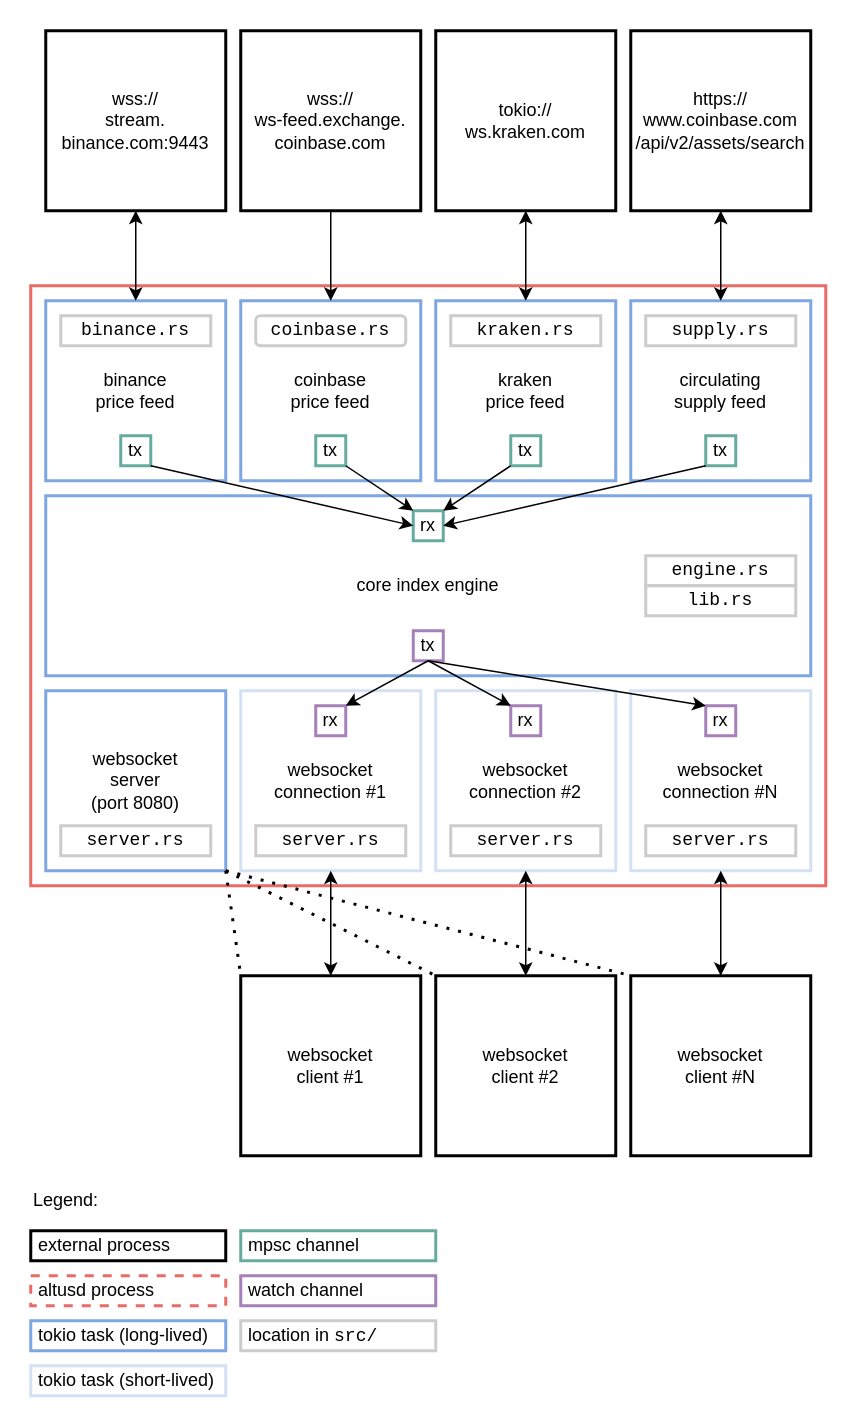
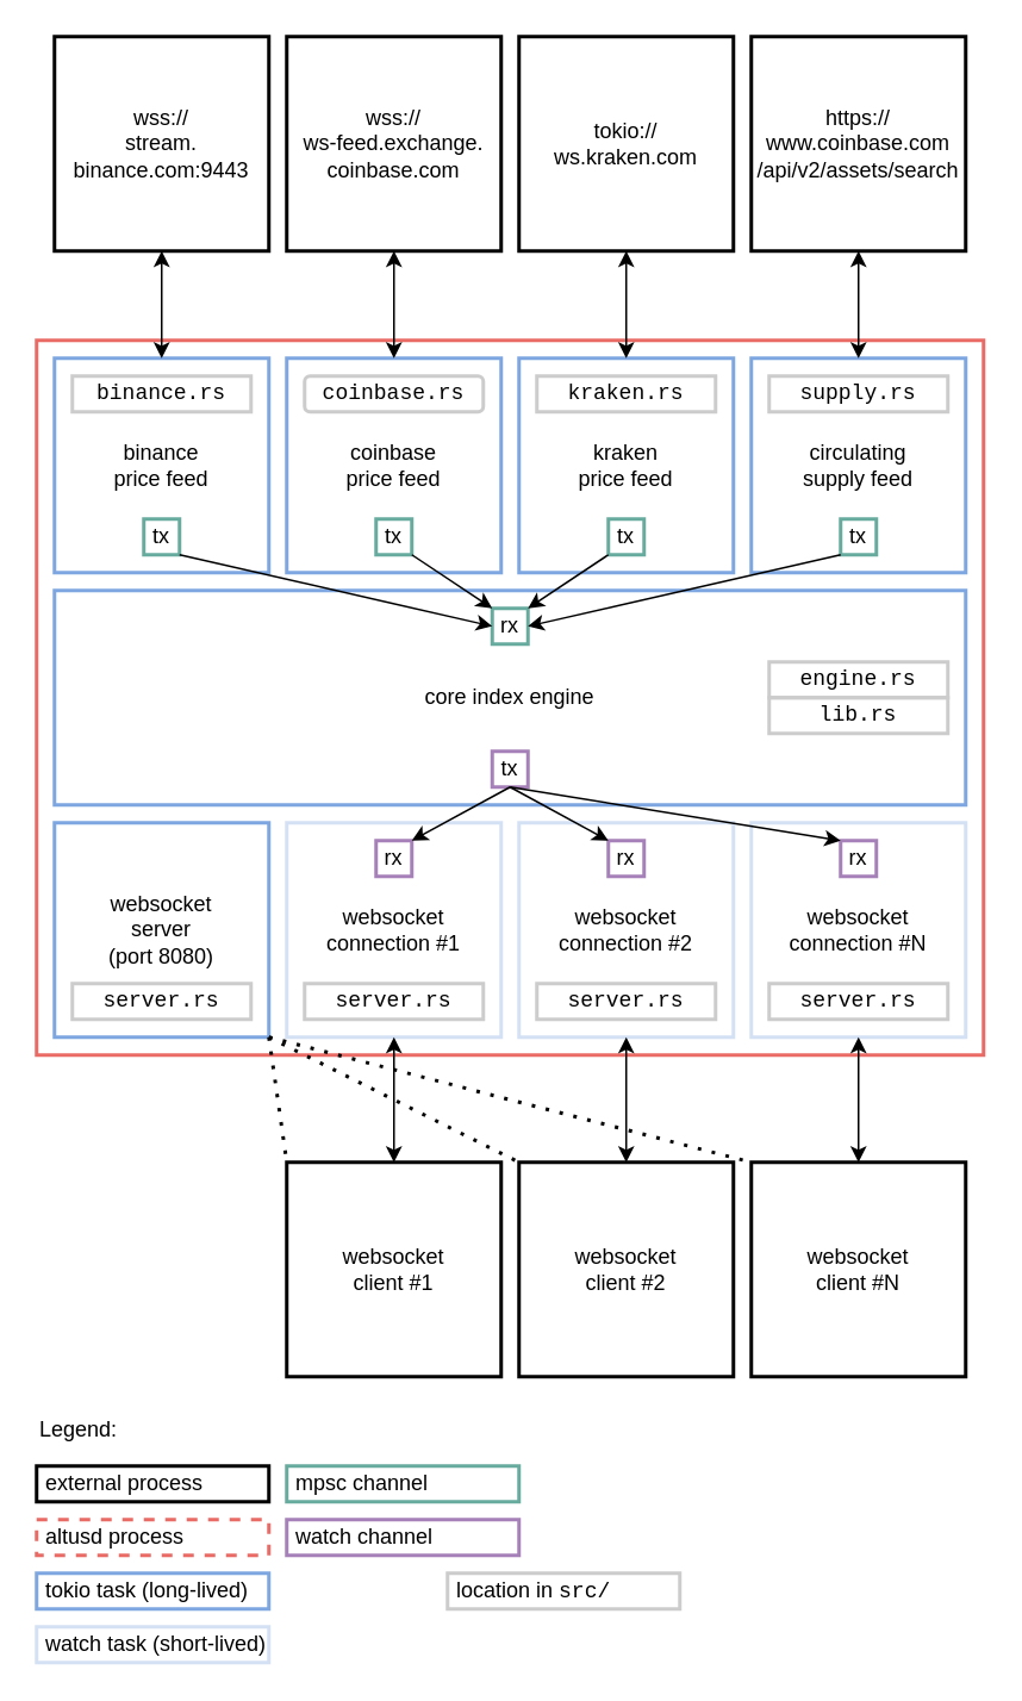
  <mxCell id="0" />
  <mxCell id="1" parent="0" />
  <mxCell id="2" value="" style="rounded=0;whiteSpace=wrap;html=1;fillColor=none;strokeWidth=2;strokeColor=#EA6B66;" parent="1" vertex="1"><mxGeometry x="20" y="190" width="530" height="400" as="geometry" /></mxCell>
  <mxCell id="3" value="binance&lt;br&gt;price feed" style="rounded=0;whiteSpace=wrap;html=1;fillColor=none;strokeWidth=2;strokeColor=#7EA6E0;" parent="1" vertex="1"><mxGeometry x="30" y="200" width="120" height="120" as="geometry" /></mxCell>
  <mxCell id="4" value="coinbase&lt;br&gt;price feed" style="rounded=0;whiteSpace=wrap;html=1;fillColor=none;strokeWidth=2;strokeColor=#7EA6E0;" parent="1" vertex="1"><mxGeometry x="160" y="200" width="120" height="120" as="geometry" /></mxCell>
  <mxCell id="5" value="kraken&lt;br&gt;price feed" style="rounded=0;whiteSpace=wrap;html=1;fillColor=none;strokeWidth=2;strokeColor=#7EA6E0;" parent="1" vertex="1"><mxGeometry x="290" y="200" width="120" height="120" as="geometry" /></mxCell>
  <mxCell id="6" value="circulating&lt;br&gt;supply feed" style="rounded=0;whiteSpace=wrap;html=1;fillColor=none;strokeWidth=2;strokeColor=#7EA6E0;" parent="1" vertex="1"><mxGeometry x="420" y="200" width="120" height="120" as="geometry" /></mxCell>
  <mxCell id="7" value="core index engine" style="rounded=0;whiteSpace=wrap;html=1;fillColor=none;strokeWidth=2;strokeColor=#7EA6E0;" parent="1" vertex="1"><mxGeometry x="30" y="330" width="510" height="120" as="geometry" /></mxCell>
  <mxCell id="8" value="websocket&lt;br&gt;server&lt;br&gt;(port 8080)" style="rounded=0;whiteSpace=wrap;html=1;fillColor=none;strokeWidth=2;strokeColor=#7EA6E0;" parent="1" vertex="1"><mxGeometry x="30" y="460" width="120" height="120" as="geometry" /></mxCell>
  <mxCell id="9" value="websocket&lt;br&gt;connection #1" style="rounded=0;whiteSpace=wrap;html=1;fillColor=none;strokeWidth=2;strokeColor=#D4E1F5;" parent="1" vertex="1"><mxGeometry x="160" y="460" width="120" height="120" as="geometry" /></mxCell>
  <mxCell id="10" value="websocket&lt;br&gt;connection #2" style="rounded=0;whiteSpace=wrap;html=1;fillColor=none;strokeWidth=2;strokeColor=#D4E1F5;" parent="1" vertex="1"><mxGeometry x="290" y="460" width="120" height="120" as="geometry" /></mxCell>
  <mxCell id="11" value="websocket&lt;br&gt;connection #N" style="rounded=0;whiteSpace=wrap;html=1;fillColor=none;strokeWidth=2;strokeColor=#D4E1F5;" parent="1" vertex="1"><mxGeometry x="420" y="460" width="120" height="120" as="geometry" /></mxCell>
  <mxCell id="12" value="tx" style="whiteSpace=wrap;html=1;aspect=fixed;strokeColor=#67AB9F;strokeWidth=2;fillColor=none;" parent="1" vertex="1"><mxGeometry x="80" y="290" width="20" height="20" as="geometry" /></mxCell>
  <mxCell id="13" value="tx" style="whiteSpace=wrap;html=1;aspect=fixed;strokeColor=#67AB9F;strokeWidth=2;fillColor=none;" parent="1" vertex="1"><mxGeometry x="210" y="290" width="20" height="20" as="geometry" /></mxCell>
  <mxCell id="14" value="tx" style="whiteSpace=wrap;html=1;aspect=fixed;strokeColor=#67AB9F;strokeWidth=2;fillColor=none;" parent="1" vertex="1"><mxGeometry x="340" y="290" width="20" height="20" as="geometry" /></mxCell>
  <mxCell id="15" value="tx" style="whiteSpace=wrap;html=1;aspect=fixed;strokeColor=#67AB9F;strokeWidth=2;fillColor=none;" parent="1" vertex="1"><mxGeometry x="470" y="290" width="20" height="20" as="geometry" /></mxCell>
  <mxCell id="16" value="rx" style="whiteSpace=wrap;html=1;aspect=fixed;strokeColor=#67AB9F;strokeWidth=2;fillColor=none;" parent="1" vertex="1"><mxGeometry x="275" y="340" width="20" height="20" as="geometry" /></mxCell>
  <mxCell id="17" value="" style="endArrow=classic;html=1;rounded=0;entryX=0;entryY=0.5;entryDx=0;entryDy=0;" parent="1" target="16" edge="1"><mxGeometry width="50" height="50" relative="1" as="geometry"><mxPoint x="100" y="310" as="sourcePoint" /><mxPoint x="420" y="320" as="targetPoint" /></mxGeometry></mxCell>
  <mxCell id="18" value="" style="endArrow=classic;html=1;rounded=0;exitX=1;exitY=1;exitDx=0;exitDy=0;entryX=0;entryY=0;entryDx=0;entryDy=0;" parent="1" source="13" target="16" edge="1"><mxGeometry width="50" height="50" relative="1" as="geometry"><mxPoint x="370" y="370" as="sourcePoint" /><mxPoint x="420" y="320" as="targetPoint" /></mxGeometry></mxCell>
  <mxCell id="19" value="" style="endArrow=classic;html=1;rounded=0;exitX=0;exitY=1;exitDx=0;exitDy=0;entryX=1;entryY=0;entryDx=0;entryDy=0;" parent="1" source="14" target="16" edge="1"><mxGeometry width="50" height="50" relative="1" as="geometry"><mxPoint x="230" y="320" as="sourcePoint" /><mxPoint x="285" y="360" as="targetPoint" /></mxGeometry></mxCell>
  <mxCell id="20" value="" style="endArrow=classic;html=1;rounded=0;exitX=0;exitY=1;exitDx=0;exitDy=0;entryX=1;entryY=0.5;entryDx=0;entryDy=0;" parent="1" source="15" target="16" edge="1"><mxGeometry width="50" height="50" relative="1" as="geometry"><mxPoint x="360" y="320" as="sourcePoint" /><mxPoint x="305" y="360" as="targetPoint" /></mxGeometry></mxCell>
  <mxCell id="21" value="tx" style="whiteSpace=wrap;html=1;aspect=fixed;strokeColor=#A680B8;strokeWidth=2;fillColor=none;" parent="1" vertex="1"><mxGeometry x="275" y="420" width="20" height="20" as="geometry" /></mxCell>
  <mxCell id="22" value="rx" style="whiteSpace=wrap;html=1;aspect=fixed;strokeColor=#A680B8;strokeWidth=2;fillColor=none;" parent="1" vertex="1"><mxGeometry x="210" y="470" width="20" height="20" as="geometry" /></mxCell>
  <mxCell id="23" value="rx" style="whiteSpace=wrap;html=1;aspect=fixed;strokeColor=#A680B8;strokeWidth=2;fillColor=none;" parent="1" vertex="1"><mxGeometry x="340" y="470" width="20" height="20" as="geometry" /></mxCell>
  <mxCell id="24" value="rx" style="whiteSpace=wrap;html=1;aspect=fixed;strokeColor=#A680B8;strokeWidth=2;fillColor=none;" parent="1" vertex="1"><mxGeometry x="470" y="470" width="20" height="20" as="geometry" /></mxCell>
  <mxCell id="25" value="" style="endArrow=classic;html=1;rounded=0;entryX=1;entryY=0;entryDx=0;entryDy=0;exitX=0.5;exitY=1;exitDx=0;exitDy=0;" parent="1" source="21" target="22" edge="1"><mxGeometry width="50" height="50" relative="1" as="geometry"><mxPoint x="285" y="440" as="sourcePoint" /><mxPoint x="110" y="480" as="targetPoint" /></mxGeometry></mxCell>
  <mxCell id="26" value="" style="endArrow=classic;html=1;rounded=0;entryX=0;entryY=0;entryDx=0;entryDy=0;" parent="1" target="23" edge="1"><mxGeometry width="50" height="50" relative="1" as="geometry"><mxPoint x="285" y="440" as="sourcePoint" /><mxPoint x="240" y="480" as="targetPoint" /></mxGeometry></mxCell>
  <mxCell id="27" value="" style="endArrow=classic;html=1;rounded=0;entryX=0;entryY=0;entryDx=0;entryDy=0;exitX=0.5;exitY=1;exitDx=0;exitDy=0;" parent="1" source="21" target="24" edge="1"><mxGeometry width="50" height="50" relative="1" as="geometry"><mxPoint x="280" y="440" as="sourcePoint" /><mxPoint x="350" y="480" as="targetPoint" /></mxGeometry></mxCell>
  <mxCell id="28" value="wss://&lt;br&gt;stream.&lt;br&gt;binance.com:9443" style="rounded=0;whiteSpace=wrap;html=1;fillColor=none;strokeWidth=2;strokeColor=#000000;" parent="1" vertex="1"><mxGeometry x="30" y="20" width="120" height="120" as="geometry" /></mxCell>
  <mxCell id="29" value="wss://&lt;br&gt;ws-feed.exchange.&lt;br&gt;coinbase.com" style="rounded=0;whiteSpace=wrap;html=1;fillColor=none;strokeWidth=2;strokeColor=#000000;" parent="1" vertex="1"><mxGeometry x="160" y="20" width="120" height="120" as="geometry" /></mxCell>
  <mxCell id="30" value="https://&lt;br&gt;www.coinbase.com&lt;br&gt;/api/v2/assets/search" style="rounded=0;whiteSpace=wrap;html=1;fillColor=none;strokeWidth=2;strokeColor=#000000;" parent="1" vertex="1"><mxGeometry x="420" y="20" width="120" height="120" as="geometry" /></mxCell>
  <mxCell id="31" value="" style="endArrow=classic;startArrow=classic;html=1;rounded=0;entryX=0.5;entryY=1;entryDx=0;entryDy=0;exitX=0.5;exitY=0;exitDx=0;exitDy=0;" parent="1" source="3" target="28" edge="1"><mxGeometry width="50" height="50" relative="1" as="geometry"><mxPoint x="360" y="410" as="sourcePoint" /><mxPoint x="410" y="360" as="targetPoint" /></mxGeometry></mxCell>
- <mxCell id="32" value="" style="endArrow=none;startArrow=classic;html=1;rounded=0;entryX=0.5;entryY=1;entryDx=0;entryDy=0;exitX=0.5;exitY=0;exitDx=0;exitDy=0;" parent="1" source="4" target="29" edge="1"><mxGeometry width="50" height="50" relative="1" as="geometry"><mxPoint x="100" y="210" as="sourcePoint" /><mxPoint x="100" y="160" as="targetPoint" /></mxGeometry></mxCell>
+ <mxCell id="32" value="" style="endArrow=classic;startArrow=classic;html=1;rounded=0;entryX=0.5;entryY=1;entryDx=0;entryDy=0;exitX=0.5;exitY=0;exitDx=0;exitDy=0;" parent="1" source="4" target="29" edge="1"><mxGeometry width="50" height="50" relative="1" as="geometry"><mxPoint x="100" y="210" as="sourcePoint" /><mxPoint x="100" y="160" as="targetPoint" /></mxGeometry></mxCell>
  <mxCell id="33" value="" style="endArrow=classic;startArrow=classic;html=1;rounded=0;entryX=0.5;entryY=1;entryDx=0;entryDy=0;exitX=0.5;exitY=0;exitDx=0;exitDy=0;" parent="1" source="5" target="35" edge="1"><mxGeometry width="50" height="50" relative="1" as="geometry"><mxPoint x="230" y="210" as="sourcePoint" /><mxPoint x="350" y="150" as="targetPoint" /></mxGeometry></mxCell>
  <mxCell id="34" value="" style="endArrow=classic;startArrow=classic;html=1;rounded=0;entryX=0.5;entryY=1;entryDx=0;entryDy=0;" parent="1" source="6" target="30" edge="1"><mxGeometry width="50" height="50" relative="1" as="geometry"><mxPoint x="360" y="210" as="sourcePoint" /><mxPoint x="360" y="160" as="targetPoint" /></mxGeometry></mxCell>
  <mxCell id="35" value="tokio://&lt;br&gt;ws.kraken.com" style="rounded=0;whiteSpace=wrap;html=1;fillColor=none;strokeWidth=2;strokeColor=#000000;" parent="1" vertex="1"><mxGeometry x="290" y="20" width="120" height="120" as="geometry" /></mxCell>
  <mxCell id="36" value="websocket&lt;br&gt;client #1" style="rounded=0;whiteSpace=wrap;html=1;fillColor=none;strokeWidth=2;strokeColor=#000000;" parent="1" vertex="1"><mxGeometry x="160" y="650" width="120" height="120" as="geometry" /></mxCell>
  <mxCell id="37" value="" style="endArrow=classic;startArrow=classic;html=1;rounded=0;entryX=0.5;entryY=1;entryDx=0;entryDy=0;exitX=0.5;exitY=0;exitDx=0;exitDy=0;" parent="1" source="36" target="9" edge="1"><mxGeometry width="50" height="50" relative="1" as="geometry"><mxPoint x="220" y="620" as="sourcePoint" /><mxPoint x="100" y="590" as="targetPoint" /></mxGeometry></mxCell>
  <mxCell id="38" value="websocket&lt;br&gt;client #2" style="rounded=0;whiteSpace=wrap;html=1;fillColor=none;strokeWidth=2;strokeColor=#000000;" parent="1" vertex="1"><mxGeometry x="290" y="650" width="120" height="120" as="geometry" /></mxCell>
  <mxCell id="39" value="websocket&lt;br&gt;client #N" style="rounded=0;whiteSpace=wrap;html=1;fillColor=none;strokeWidth=2;strokeColor=#000000;" parent="1" vertex="1"><mxGeometry x="420" y="650" width="120" height="120" as="geometry" /></mxCell>
  <mxCell id="40" value="" style="endArrow=classic;startArrow=classic;html=1;rounded=0;entryX=0.5;entryY=1;entryDx=0;entryDy=0;exitX=0.5;exitY=0;exitDx=0;exitDy=0;" parent="1" source="39" target="11" edge="1"><mxGeometry width="50" height="50" relative="1" as="geometry"><mxPoint x="580" y="640" as="sourcePoint" /><mxPoint x="580" y="590" as="targetPoint" /></mxGeometry></mxCell>
  <mxCell id="41" value="" style="endArrow=classic;startArrow=classic;html=1;rounded=0;entryX=0.5;entryY=1;entryDx=0;entryDy=0;" parent="1" source="38" target="10" edge="1"><mxGeometry width="50" height="50" relative="1" as="geometry"><mxPoint x="230" y="640" as="sourcePoint" /><mxPoint x="230" y="590" as="targetPoint" /></mxGeometry></mxCell>
  <mxCell id="42" value="" style="endArrow=none;dashed=1;html=1;dashPattern=1 3;strokeWidth=2;rounded=0;exitX=1;exitY=1;exitDx=0;exitDy=0;entryX=0;entryY=0;entryDx=0;entryDy=0;" parent="1" source="8" target="36" edge="1"><mxGeometry width="50" height="50" relative="1" as="geometry"><mxPoint x="360" y="410" as="sourcePoint" /><mxPoint x="410" y="360" as="targetPoint" /></mxGeometry></mxCell>
  <mxCell id="43" value="" style="endArrow=none;dashed=1;html=1;dashPattern=1 3;strokeWidth=2;rounded=0;entryX=0;entryY=0;entryDx=0;entryDy=0;" parent="1" target="38" edge="1"><mxGeometry width="50" height="50" relative="1" as="geometry"><mxPoint x="150" y="580" as="sourcePoint" /><mxPoint x="170" y="640" as="targetPoint" /></mxGeometry></mxCell>
  <mxCell id="44" value="" style="endArrow=none;dashed=1;html=1;dashPattern=1 3;strokeWidth=2;rounded=0;entryX=0;entryY=0;entryDx=0;entryDy=0;" parent="1" target="39" edge="1"><mxGeometry width="50" height="50" relative="1" as="geometry"><mxPoint x="150" y="580" as="sourcePoint" /><mxPoint x="300" y="640" as="targetPoint" /></mxGeometry></mxCell>
  <mxCell id="45" value="&lt;font&gt;binance.rs&lt;/font&gt;" style="rounded=0;whiteSpace=wrap;html=1;strokeColor=#CCCCCC;strokeWidth=2;fillColor=none;fontFamily=Courier New;" parent="1" vertex="1"><mxGeometry x="40" y="210" width="100" height="20" as="geometry" /></mxCell>
  <mxCell id="46" value="&lt;font&gt;coinbase.rs&lt;/font&gt;" style="whiteSpace=wrap;html=1;strokeColor=#CCCCCC;strokeWidth=2;fillColor=none;fontFamily=Courier New;rounded=1;" parent="1" vertex="1"><mxGeometry x="170" y="210" width="100" height="20" as="geometry" /></mxCell>
  <mxCell id="47" value="&lt;font&gt;kraken.rs&lt;/font&gt;" style="rounded=0;whiteSpace=wrap;html=1;strokeColor=#CCCCCC;strokeWidth=2;fillColor=none;fontFamily=Courier New;" parent="1" vertex="1"><mxGeometry x="300" y="210" width="100" height="20" as="geometry" /></mxCell>
  <mxCell id="48" value="&lt;font&gt;supply.rs&lt;/font&gt;" style="rounded=0;whiteSpace=wrap;html=1;strokeColor=#CCCCCC;strokeWidth=2;fillColor=none;fontFamily=Courier New;" parent="1" vertex="1"><mxGeometry x="430" y="210" width="100" height="20" as="geometry" /></mxCell>
  <mxCell id="49" value="&lt;font&gt;server.rs&lt;/font&gt;" style="rounded=0;whiteSpace=wrap;html=1;strokeColor=#CCCCCC;strokeWidth=2;fillColor=none;fontFamily=Courier New;" parent="1" vertex="1"><mxGeometry x="40" y="550" width="100" height="20" as="geometry" /></mxCell>
  <mxCell id="50" value="&lt;font&gt;server.rs&lt;/font&gt;" style="rounded=0;whiteSpace=wrap;html=1;strokeColor=#CCCCCC;strokeWidth=2;fillColor=none;fontFamily=Courier New;" parent="1" vertex="1"><mxGeometry x="170" y="550" width="100" height="20" as="geometry" /></mxCell>
  <mxCell id="51" value="&lt;font&gt;server.rs&lt;/font&gt;" style="rounded=0;whiteSpace=wrap;html=1;strokeColor=#CCCCCC;strokeWidth=2;fillColor=none;fontFamily=Courier New;" parent="1" vertex="1"><mxGeometry x="300" y="550" width="100" height="20" as="geometry" /></mxCell>
  <mxCell id="52" value="&lt;font&gt;server.rs&lt;/font&gt;" style="rounded=0;whiteSpace=wrap;html=1;strokeColor=#CCCCCC;strokeWidth=2;fillColor=none;fontFamily=Courier New;" parent="1" vertex="1"><mxGeometry x="430" y="550" width="100" height="20" as="geometry" /></mxCell>
  <mxCell id="53" value="&lt;font&gt;engine.rs&lt;/font&gt;" style="rounded=0;whiteSpace=wrap;html=1;strokeColor=#CCCCCC;strokeWidth=2;fillColor=none;fontFamily=Courier New;" parent="1" vertex="1"><mxGeometry x="430" y="370" width="100" height="20" as="geometry" /></mxCell>
  <mxCell id="54" value="&lt;font&gt;lib.rs&lt;/font&gt;" style="rounded=0;whiteSpace=wrap;html=1;strokeColor=#CCCCCC;strokeWidth=2;fillColor=none;fontFamily=Courier New;" parent="1" vertex="1"><mxGeometry x="430" y="390" width="100" height="20" as="geometry" /></mxCell>
  <mxCell id="55" value="Legend:" style="rounded=0;whiteSpace=wrap;html=1;fillColor=none;strokeWidth=2;strokeColor=none;align=left;" parent="1" vertex="1"><mxGeometry x="20" y="790" width="130" height="20" as="geometry" /></mxCell>
  <mxCell id="56" value="&amp;nbsp;external process" style="rounded=0;whiteSpace=wrap;html=1;fillColor=none;strokeWidth=2;strokeColor=default;align=left;" parent="1" vertex="1"><mxGeometry x="20" y="820" width="130" height="20" as="geometry" /></mxCell>
  <mxCell id="57" value="&amp;nbsp;altusd process" style="rounded=0;whiteSpace=wrap;html=1;fillColor=none;strokeWidth=2;strokeColor=#EA6B66;align=left;dashed=1;" parent="1" vertex="1"><mxGeometry x="20" y="850" width="130" height="20" as="geometry" /></mxCell>
  <mxCell id="58" value="&amp;nbsp;tokio task (long-lived)" style="rounded=0;whiteSpace=wrap;html=1;fillColor=none;strokeWidth=2;strokeColor=#7EA6E0;align=left;" parent="1" vertex="1"><mxGeometry x="20" y="880" width="130" height="20" as="geometry" /></mxCell>
- <mxCell id="59" value="&amp;nbsp;tokio task (short-lived)" style="rounded=0;whiteSpace=wrap;html=1;fillColor=none;strokeWidth=2;strokeColor=#D4E1F5;align=left;" parent="1" vertex="1"><mxGeometry x="20" y="910" width="130" height="20" as="geometry" /></mxCell>
+ <mxCell id="59" value="&amp;nbsp;watch task (short-lived)" style="rounded=0;whiteSpace=wrap;html=1;fillColor=none;strokeWidth=2;strokeColor=#D4E1F5;align=left;" parent="1" vertex="1"><mxGeometry x="20" y="910" width="130" height="20" as="geometry" /></mxCell>
  <mxCell id="60" value="&amp;nbsp;mpsc channel" style="rounded=0;whiteSpace=wrap;html=1;fillColor=none;strokeWidth=2;strokeColor=#67AB9F;align=left;" parent="1" vertex="1"><mxGeometry x="160" y="820" width="130" height="20" as="geometry" /></mxCell>
  <mxCell id="61" value="&amp;nbsp;watch channel" style="rounded=0;whiteSpace=wrap;html=1;fillColor=none;strokeWidth=2;strokeColor=#A680B8;align=left;" parent="1" vertex="1"><mxGeometry x="160" y="850" width="130" height="20" as="geometry" /></mxCell>
- <mxCell id="62" value="&amp;nbsp;location in &lt;font face=&quot;Courier New&quot;&gt;src/&lt;/font&gt;" style="rounded=0;whiteSpace=wrap;html=1;fillColor=none;strokeWidth=2;strokeColor=#CCCCCC;align=left;" parent="1" vertex="1"><mxGeometry x="160" y="880" width="130" height="20" as="geometry" /></mxCell>
+ <mxCell id="62" value="&amp;nbsp;location in &lt;font face=&quot;Courier New&quot;&gt;src/&lt;/font&gt;" style="rounded=0;whiteSpace=wrap;html=1;fillColor=none;strokeWidth=2;strokeColor=#CCCCCC;align=left;" parent="1" vertex="1"><mxGeometry x="250" y="880" width="130" height="20" as="geometry" /></mxCell>
